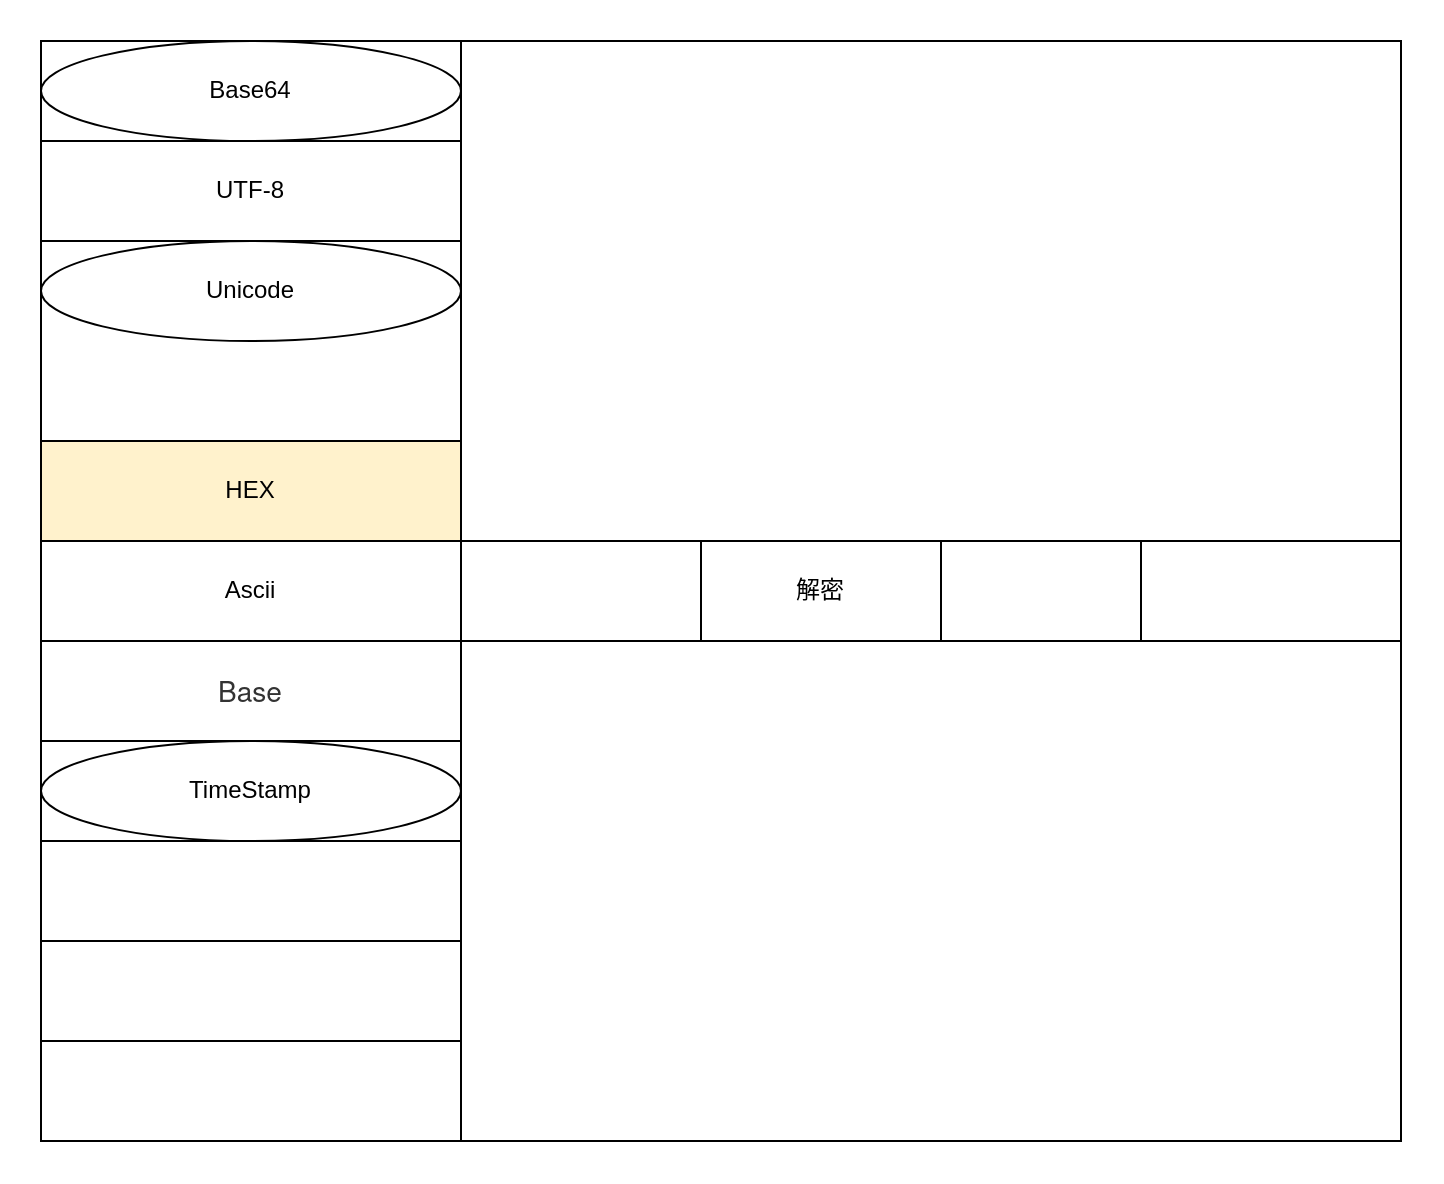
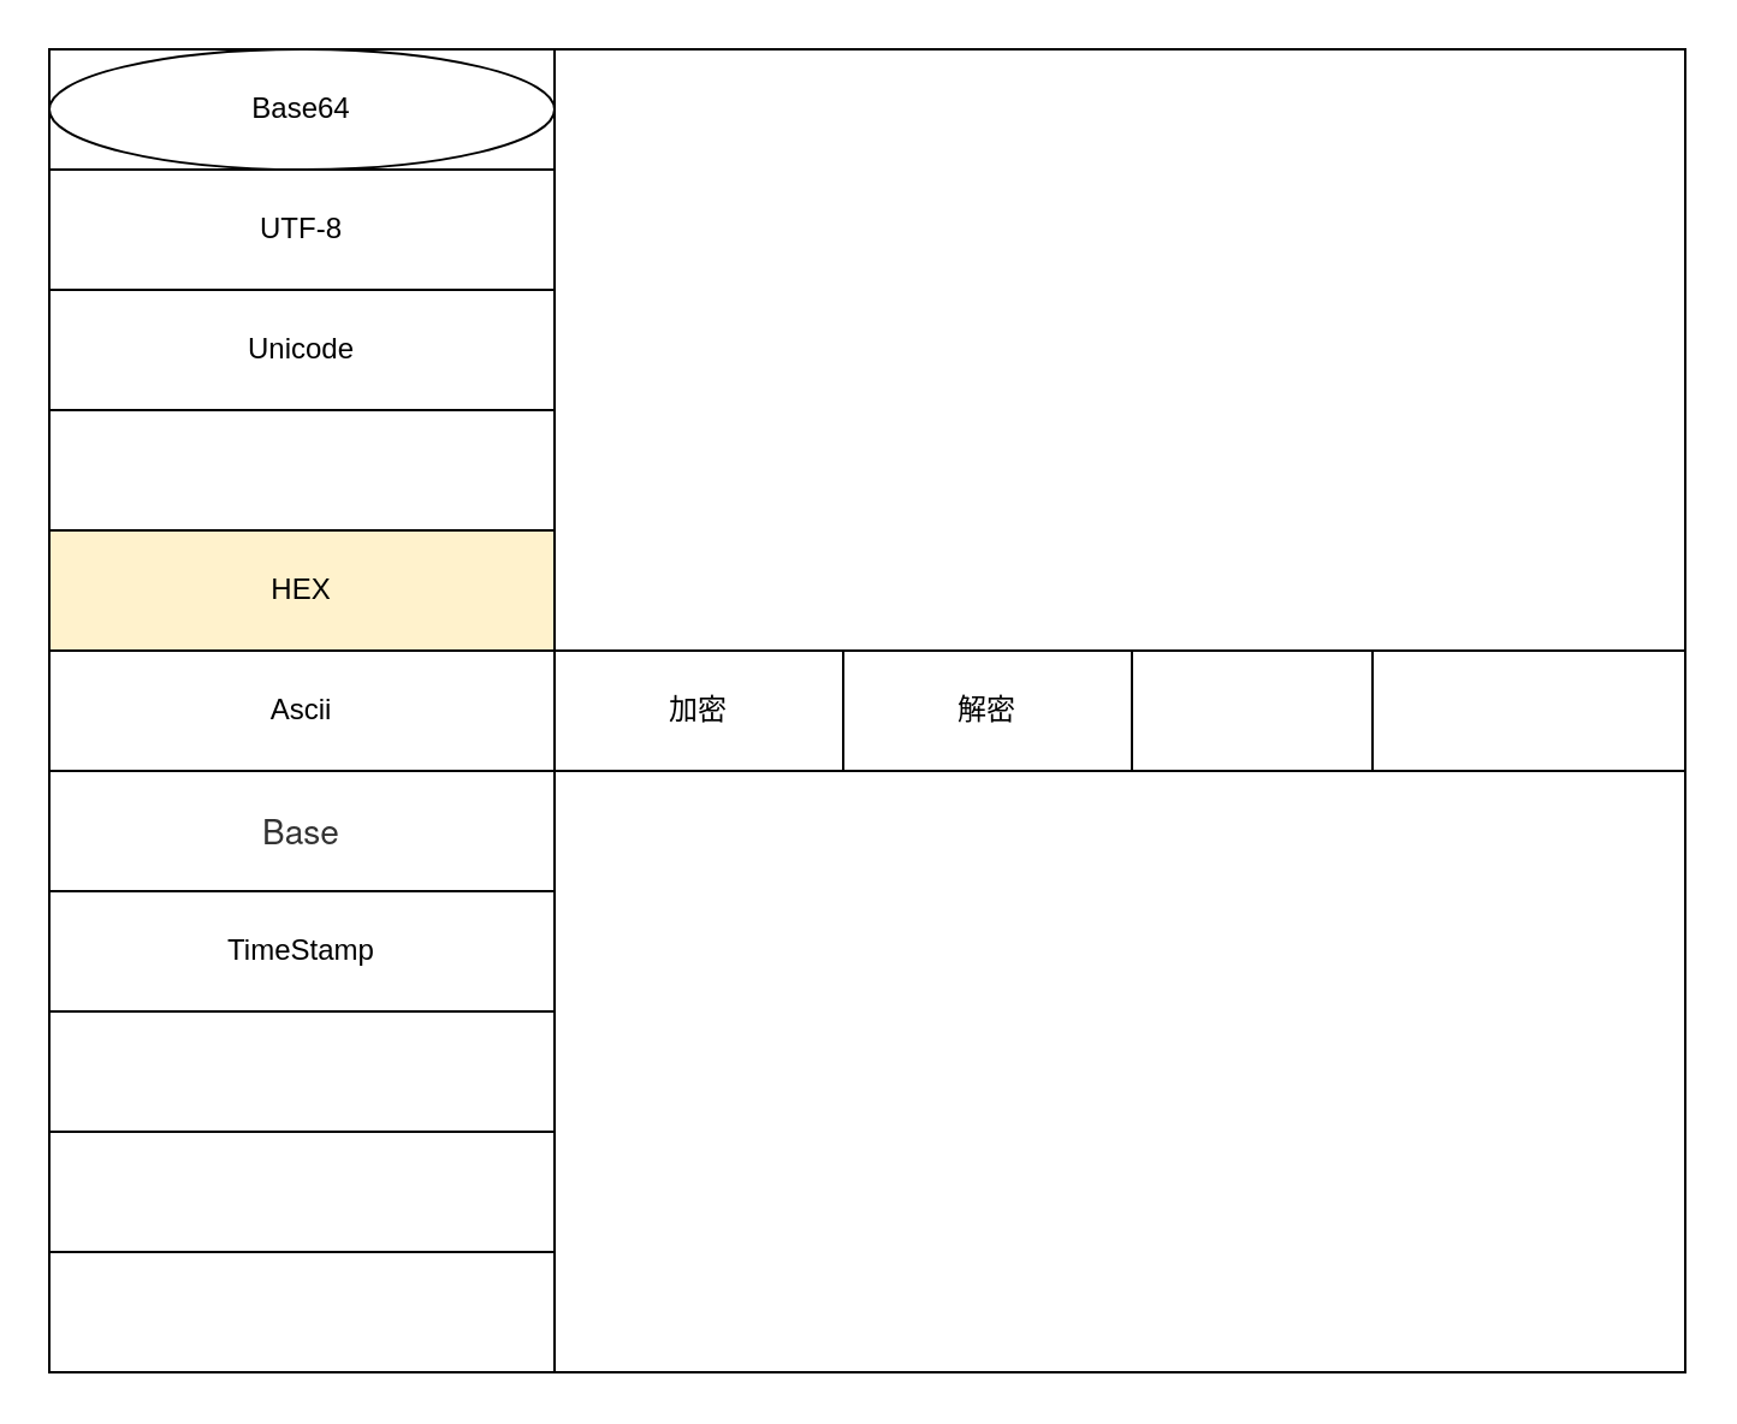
  <mxCell id="0" />
  <mxCell id="1" parent="0" />
  <mxCell id="2" value="" style="rounded=0;whiteSpace=wrap;html=1;" vertex="1" parent="1"><mxGeometry x="20" y="20" width="680" height="550" as="geometry" /></mxCell>
  <mxCell id="3" value="" style="rounded=0;whiteSpace=wrap;html=1;" vertex="1" parent="1"><mxGeometry x="20" y="20" width="210" height="550" as="geometry" /></mxCell>
  <mxCell id="4" value="Base64" style="ellipse;whiteSpace=wrap;html=1;" vertex="1" parent="1"><mxGeometry x="20" y="20" width="210" height="50" as="geometry" /></mxCell>
  <mxCell id="5" value="UTF-8" style="rounded=0;whiteSpace=wrap;html=1;" vertex="1" parent="1"><mxGeometry x="20" y="70" width="210" height="50" as="geometry" /></mxCell>
- <mxCell id="6" value="Unicode" style="ellipse;whiteSpace=wrap;html=1;" vertex="1" parent="1"><mxGeometry x="20" y="120" width="210" height="50" as="geometry" /></mxCell>
+ <mxCell id="6" value="Unicode" style="rounded=0;whiteSpace=wrap;html=1;" vertex="1" parent="1"><mxGeometry x="20" y="120" width="210" height="50" as="geometry" /></mxCell>
  <mxCell id="7" value="HEX" style="rounded=0;whiteSpace=wrap;html=1;fillColor=#fff2cc;" vertex="1" parent="1"><mxGeometry x="20" y="220" width="210" height="50" as="geometry" /></mxCell>
  <mxCell id="8" value="Ascii" style="rounded=0;whiteSpace=wrap;html=1;" vertex="1" parent="1"><mxGeometry x="20" y="270" width="210" height="50" as="geometry" /></mxCell>
  <mxCell id="9" value="&lt;span style=&quot;color: rgb(51, 51, 51); font-family: &amp;quot;Helvetica Neue&amp;quot;, Helvetica, Arial, &amp;quot;PingFang SC&amp;quot;, &amp;quot;Hiragino Sans GB&amp;quot;, &amp;quot;Microsoft YaHei&amp;quot;, &amp;quot;WenQuanYi Micro Hei&amp;quot;, sans-serif; font-size: 14px; text-align: start; text-indent: 28px; background-color: rgb(255, 255, 255);&quot;&gt;Base&lt;/span&gt;" style="rounded=0;whiteSpace=wrap;html=1;" vertex="1" parent="1"><mxGeometry x="20" y="320" width="210" height="50" as="geometry" /></mxCell>
- <mxCell id="10" value="TimeStamp" style="ellipse;whiteSpace=wrap;html=1;" vertex="1" parent="1"><mxGeometry x="20" y="370" width="210" height="50" as="geometry" /></mxCell>
+ <mxCell id="10" value="TimeStamp" style="rounded=0;whiteSpace=wrap;html=1;" vertex="1" parent="1"><mxGeometry x="20" y="370" width="210" height="50" as="geometry" /></mxCell>
  <mxCell id="11" value="" style="rounded=0;whiteSpace=wrap;html=1;" vertex="1" parent="1"><mxGeometry x="20" y="420" width="210" height="50" as="geometry" /></mxCell>
  <mxCell id="12" value="" style="rounded=0;whiteSpace=wrap;html=1;" vertex="1" parent="1"><mxGeometry x="20" y="470" width="210" height="50" as="geometry" /></mxCell>
  <mxCell id="13" value="" style="rounded=0;whiteSpace=wrap;html=1;" vertex="1" parent="1"><mxGeometry x="20" y="520" width="210" height="50" as="geometry" /></mxCell>
  <mxCell id="14" value="" style="rounded=0;whiteSpace=wrap;html=1;" vertex="1" parent="1"><mxGeometry x="230" y="20" width="470" height="250" as="geometry" /></mxCell>
  <mxCell id="15" value="" style="rounded=0;whiteSpace=wrap;html=1;" vertex="1" parent="1"><mxGeometry x="230" y="320" width="470" height="250" as="geometry" /></mxCell>
+ <mxCell id="16" value="加密" style="rounded=0;whiteSpace=wrap;html=1;" vertex="1" parent="1"><mxGeometry x="230" y="270" width="120" height="50" as="geometry" /></mxCell>
  <mxCell id="17" value="解密" style="rounded=0;whiteSpace=wrap;html=1;" vertex="1" parent="1"><mxGeometry x="350" y="270" width="120" height="50" as="geometry" /></mxCell>
  <mxCell id="18" value="" style="rounded=0;whiteSpace=wrap;html=1;" vertex="1" parent="1"><mxGeometry x="470" y="270" width="100" height="50" as="geometry" /></mxCell>
